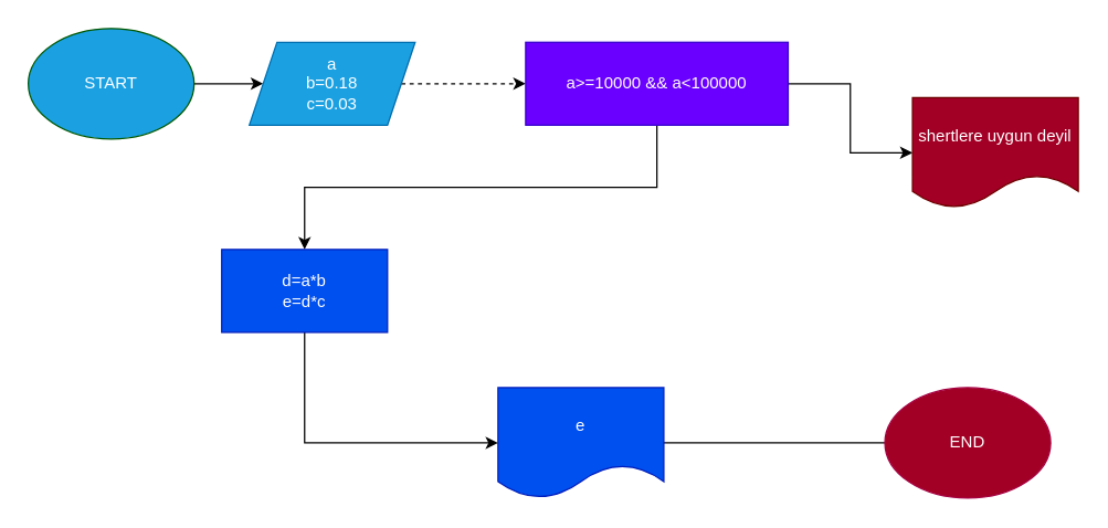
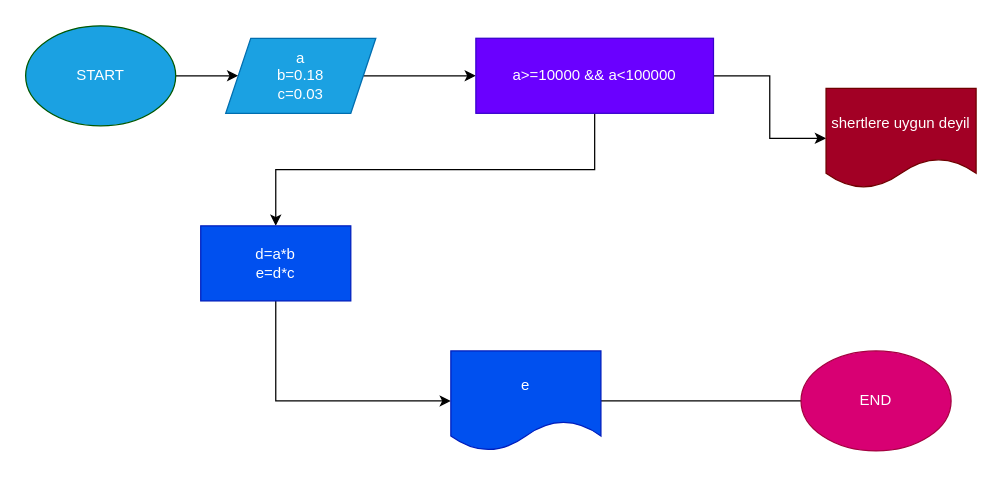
  <mxCell id="0" />
  <mxCell id="1" parent="0" />
  <mxCell id="2" style="edgeStyle=orthogonalEdgeStyle;rounded=0;orthogonalLoop=1;jettySize=auto;html=1;" edge="1" parent="1" source="3" target="5"><mxGeometry relative="1" as="geometry" /></mxCell>
  <mxCell id="3" value="START" style="ellipse;whiteSpace=wrap;html=1;fillColor=#1ba1e2;fontColor=#ffffff;strokeColor=#005700;" vertex="1" parent="1"><mxGeometry x="20" y="20" width="120" height="80" as="geometry" /></mxCell>
- <mxCell id="4" style="edgeStyle=orthogonalEdgeStyle;rounded=0;orthogonalLoop=1;jettySize=auto;html=1;exitX=1;exitY=0.5;exitDx=0;exitDy=0;dashed=1;" edge="1" parent="1" source="5" target="8"><mxGeometry relative="1" as="geometry" /></mxCell>
+ <mxCell id="4" style="edgeStyle=orthogonalEdgeStyle;rounded=0;orthogonalLoop=1;jettySize=auto;html=1;exitX=1;exitY=0.5;exitDx=0;exitDy=0;" edge="1" parent="1" source="5" target="8"><mxGeometry relative="1" as="geometry" /></mxCell>
  <mxCell id="5" value="a&lt;br&gt;b=0.18&lt;br&gt;c=0.03" style="shape=parallelogram;perimeter=parallelogramPerimeter;whiteSpace=wrap;html=1;fixedSize=1;fillColor=#1ba1e2;fontColor=#ffffff;strokeColor=#006EAF;" vertex="1" parent="1"><mxGeometry x="180" y="30" width="120" height="60" as="geometry" /></mxCell>
  <mxCell id="6" value="" style="edgeStyle=orthogonalEdgeStyle;rounded=0;orthogonalLoop=1;jettySize=auto;html=1;" edge="1" parent="1" source="8" target="9"><mxGeometry relative="1" as="geometry" /></mxCell>
  <mxCell id="7" style="edgeStyle=orthogonalEdgeStyle;rounded=0;orthogonalLoop=1;jettySize=auto;html=1;exitX=0.5;exitY=1;exitDx=0;exitDy=0;entryX=0.5;entryY=0;entryDx=0;entryDy=0;" edge="1" parent="1" source="8" target="11"><mxGeometry relative="1" as="geometry" /></mxCell>
  <mxCell id="8" value="a&amp;gt;=10000 &amp;amp;&amp;amp; a&amp;lt;100000" style="rounded=0;whiteSpace=wrap;html=1;fillColor=#6a00ff;strokeColor=#3700CC;fontColor=#ffffff;" vertex="1" parent="1"><mxGeometry x="380" y="30" width="190" height="60" as="geometry" /></mxCell>
  <mxCell id="9" value="shertlere uygun deyil" style="shape=document;whiteSpace=wrap;html=1;boundedLbl=1;fillColor=#a20025;strokeColor=#6F0000;fontColor=#ffffff;rounded=0;" vertex="1" parent="1"><mxGeometry x="660" y="70" width="120" height="80" as="geometry" /></mxCell>
  <mxCell id="10" style="edgeStyle=orthogonalEdgeStyle;rounded=0;orthogonalLoop=1;jettySize=auto;html=1;exitX=0.5;exitY=1;exitDx=0;exitDy=0;entryX=0;entryY=0.5;entryDx=0;entryDy=0;" edge="1" parent="1" source="11" target="13"><mxGeometry relative="1" as="geometry" /></mxCell>
  <mxCell id="11" value="d=a*b&lt;br&gt;e=d*c" style="rounded=0;whiteSpace=wrap;html=1;fillColor=#0050ef;fontColor=#ffffff;strokeColor=#001DBC;" vertex="1" parent="1"><mxGeometry x="160" y="180" width="120" height="60" as="geometry" /></mxCell>
  <mxCell id="12" style="edgeStyle=orthogonalEdgeStyle;rounded=0;orthogonalLoop=1;jettySize=auto;html=1;endArrow=none;" edge="1" parent="1" source="13" target="14"><mxGeometry relative="1" as="geometry" /></mxCell>
  <mxCell id="13" value="e" style="shape=document;whiteSpace=wrap;html=1;boundedLbl=1;fillColor=#0050ef;fontColor=#ffffff;strokeColor=#001DBC;" vertex="1" parent="1"><mxGeometry x="360" y="280" width="120" height="80" as="geometry" /></mxCell>
- <mxCell id="14" value="END" style="ellipse;whiteSpace=wrap;html=1;fillColor=#a20025;fontColor=#ffffff;strokeColor=#A50040;" vertex="1" parent="1"><mxGeometry x="640" y="280" width="120" height="80" as="geometry" /></mxCell>
+ <mxCell id="14" value="END" style="ellipse;whiteSpace=wrap;html=1;fillColor=#d80073;fontColor=#ffffff;strokeColor=#A50040;" vertex="1" parent="1"><mxGeometry x="640" y="280" width="120" height="80" as="geometry" /></mxCell>
